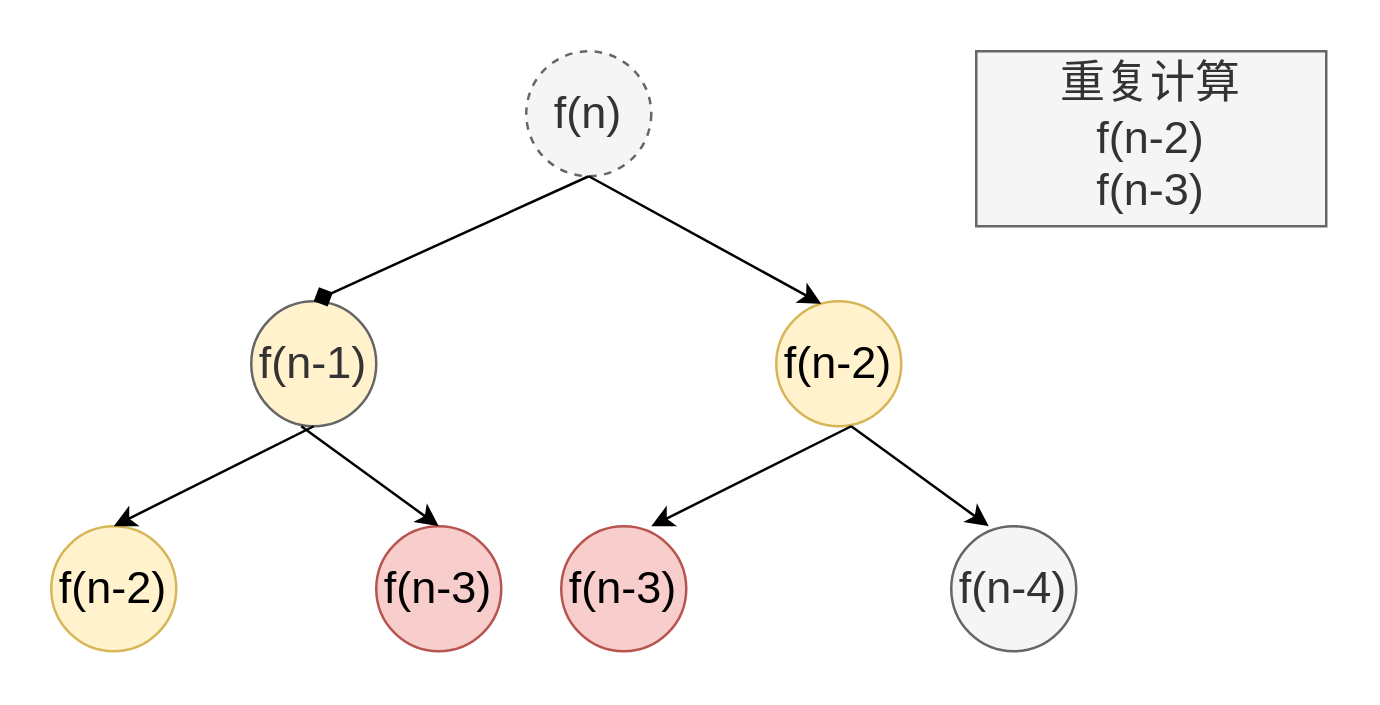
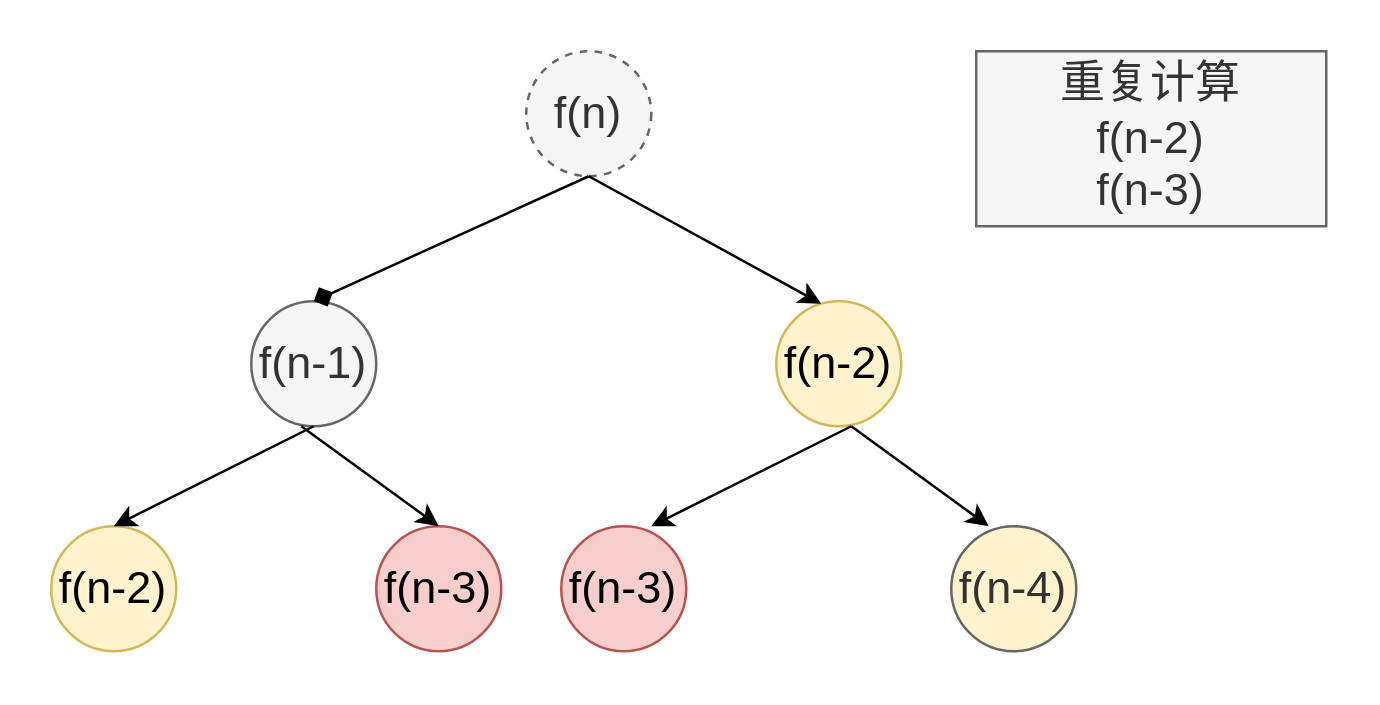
  <mxCell id="0" />
  <mxCell id="1" parent="0" />
  <mxCell id="2" value="&lt;font style=&quot;font-size: 18px&quot;&gt;f(n)&lt;/font&gt;" style="ellipse;whiteSpace=wrap;html=1;aspect=fixed;fillColor=#f5f5f5;strokeColor=#666666;fontColor=#333333;dashed=1;" vertex="1" parent="1"><mxGeometry x="210" y="20" width="50" height="50" as="geometry" /></mxCell>
- <mxCell id="3" value="&lt;font style=&quot;font-size: 18px&quot;&gt;f(n-1)&lt;/font&gt;" style="ellipse;whiteSpace=wrap;html=1;aspect=fixed;fillColor=#fff2cc;strokeColor=#666666;fontColor=#333333;" vertex="1" parent="1"><mxGeometry x="100" y="120" width="50" height="50" as="geometry" /></mxCell>
+ <mxCell id="3" value="&lt;font style=&quot;font-size: 18px&quot;&gt;f(n-1)&lt;/font&gt;" style="ellipse;whiteSpace=wrap;html=1;aspect=fixed;fillColor=#f5f5f5;strokeColor=#666666;fontColor=#333333;" vertex="1" parent="1"><mxGeometry x="100" y="120" width="50" height="50" as="geometry" /></mxCell>
  <mxCell id="4" value="&lt;font style=&quot;font-size: 18px&quot;&gt;f(n-2)&lt;/font&gt;" style="ellipse;whiteSpace=wrap;html=1;aspect=fixed;fillColor=#fff2cc;strokeColor=#d6b656;" vertex="1" parent="1"><mxGeometry x="310" y="120" width="50" height="50" as="geometry" /></mxCell>
  <mxCell id="5" value="" style="endArrow=diamond;html=1;entryX=0.5;entryY=0;entryDx=0;entryDy=0;exitX=0.5;exitY=1;exitDx=0;exitDy=0;" edge="1" parent="1" source="2" target="3"><mxGeometry width="50" height="50" relative="1" as="geometry"><mxPoint x="400" y="80" as="sourcePoint" /><mxPoint x="450" y="30" as="targetPoint" /></mxGeometry></mxCell>
  <mxCell id="6" value="" style="endArrow=classic;html=1;entryX=0.36;entryY=0.02;entryDx=0;entryDy=0;entryPerimeter=0;exitX=0.5;exitY=1;exitDx=0;exitDy=0;" edge="1" parent="1" source="2" target="4"><mxGeometry width="50" height="50" relative="1" as="geometry"><mxPoint x="190" y="70" as="sourcePoint" /><mxPoint x="350" y="20" as="targetPoint" /></mxGeometry></mxCell>
  <mxCell id="7" value="&lt;font style=&quot;font-size: 18px&quot;&gt;f(n-2)&lt;/font&gt;" style="ellipse;whiteSpace=wrap;html=1;aspect=fixed;fillColor=#fff2cc;strokeColor=#d6b656;" vertex="1" parent="1"><mxGeometry x="20" y="210" width="50" height="50" as="geometry" /></mxCell>
  <mxCell id="8" value="&lt;font style=&quot;font-size: 18px&quot;&gt;f(n-3)&lt;/font&gt;" style="ellipse;whiteSpace=wrap;html=1;aspect=fixed;fillColor=#f8cecc;strokeColor=#b85450;" vertex="1" parent="1"><mxGeometry x="150" y="210" width="50" height="50" as="geometry" /></mxCell>
  <mxCell id="9" value="&lt;font style=&quot;font-size: 18px&quot;&gt;f(n-3)&lt;/font&gt;" style="ellipse;whiteSpace=wrap;html=1;aspect=fixed;fillColor=#f8cecc;strokeColor=#b85450;" vertex="1" parent="1"><mxGeometry x="224" y="210" width="50" height="50" as="geometry" /></mxCell>
- <mxCell id="10" value="&lt;font style=&quot;font-size: 18px&quot;&gt;f(n-4)&lt;/font&gt;" style="ellipse;whiteSpace=wrap;html=1;aspect=fixed;fillColor=#f5f5f5;strokeColor=#666666;fontColor=#333333;" vertex="1" parent="1"><mxGeometry x="380" y="210" width="50" height="50" as="geometry" /></mxCell>
+ <mxCell id="10" value="&lt;font style=&quot;font-size: 18px&quot;&gt;f(n-4)&lt;/font&gt;" style="ellipse;whiteSpace=wrap;html=1;aspect=fixed;fillColor=#fff2cc;strokeColor=#666666;fontColor=#333333;" vertex="1" parent="1"><mxGeometry x="380" y="210" width="50" height="50" as="geometry" /></mxCell>
  <mxCell id="11" value="" style="endArrow=classic;html=1;entryX=0.5;entryY=0;entryDx=0;entryDy=0;exitX=0.5;exitY=1;exitDx=0;exitDy=0;" edge="1" parent="1" source="3" target="7"><mxGeometry width="50" height="50" relative="1" as="geometry"><mxPoint x="180" y="190" as="sourcePoint" /><mxPoint x="230" y="140" as="targetPoint" /></mxGeometry></mxCell>
  <mxCell id="12" value="" style="endArrow=classic;html=1;entryX=0.5;entryY=0;entryDx=0;entryDy=0;" edge="1" parent="1" target="8"><mxGeometry width="50" height="50" relative="1" as="geometry"><mxPoint x="120" y="170" as="sourcePoint" /><mxPoint x="223" y="221" as="targetPoint" /></mxGeometry></mxCell>
  <mxCell id="13" value="" style="endArrow=classic;html=1;entryX=0.5;entryY=0;entryDx=0;entryDy=0;exitX=0.5;exitY=1;exitDx=0;exitDy=0;" edge="1" parent="1"><mxGeometry width="50" height="50" relative="1" as="geometry"><mxPoint x="340" y="170" as="sourcePoint" /><mxPoint x="260" y="210" as="targetPoint" /></mxGeometry></mxCell>
  <mxCell id="14" value="" style="endArrow=classic;html=1;entryX=0.5;entryY=0;entryDx=0;entryDy=0;" edge="1" parent="1"><mxGeometry width="50" height="50" relative="1" as="geometry"><mxPoint x="340" y="170" as="sourcePoint" /><mxPoint x="395" y="210" as="targetPoint" /></mxGeometry></mxCell>
  <mxCell id="15" value="&lt;font style=&quot;font-size: 18px&quot;&gt;重复计算&lt;br&gt;f(n-2)&lt;br&gt;f(n-3)&lt;/font&gt;" style="rounded=0;whiteSpace=wrap;html=1;fillColor=#f5f5f5;strokeColor=#666666;fontColor=#333333;" vertex="1" parent="1"><mxGeometry x="390" y="20" width="140" height="70" as="geometry" /></mxCell>
